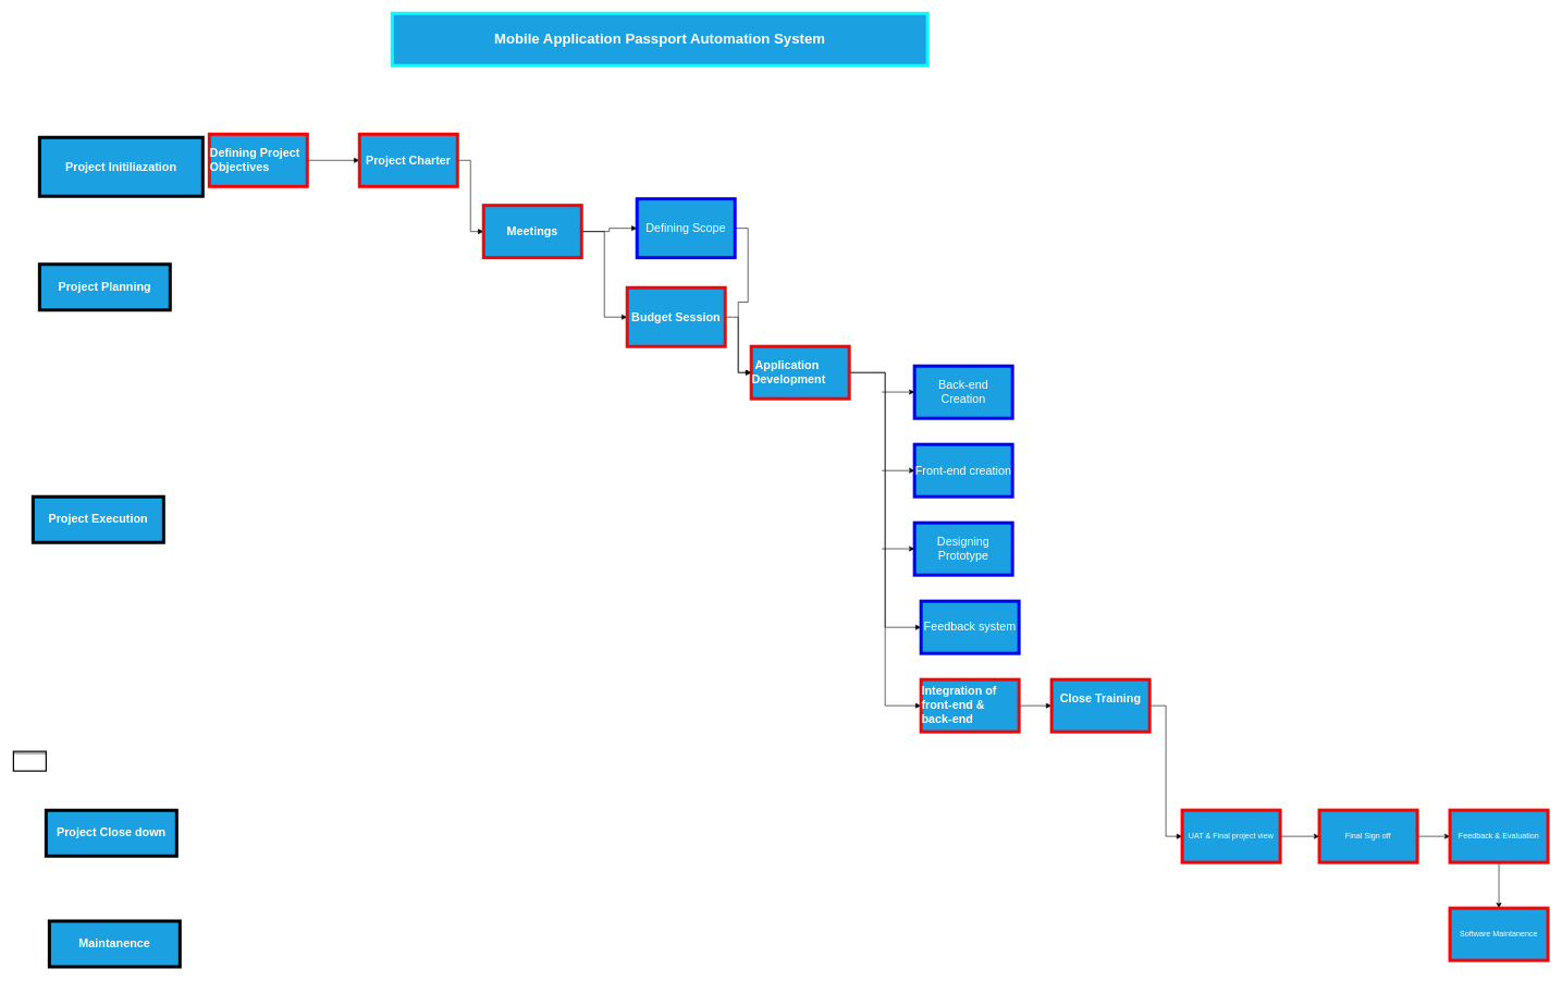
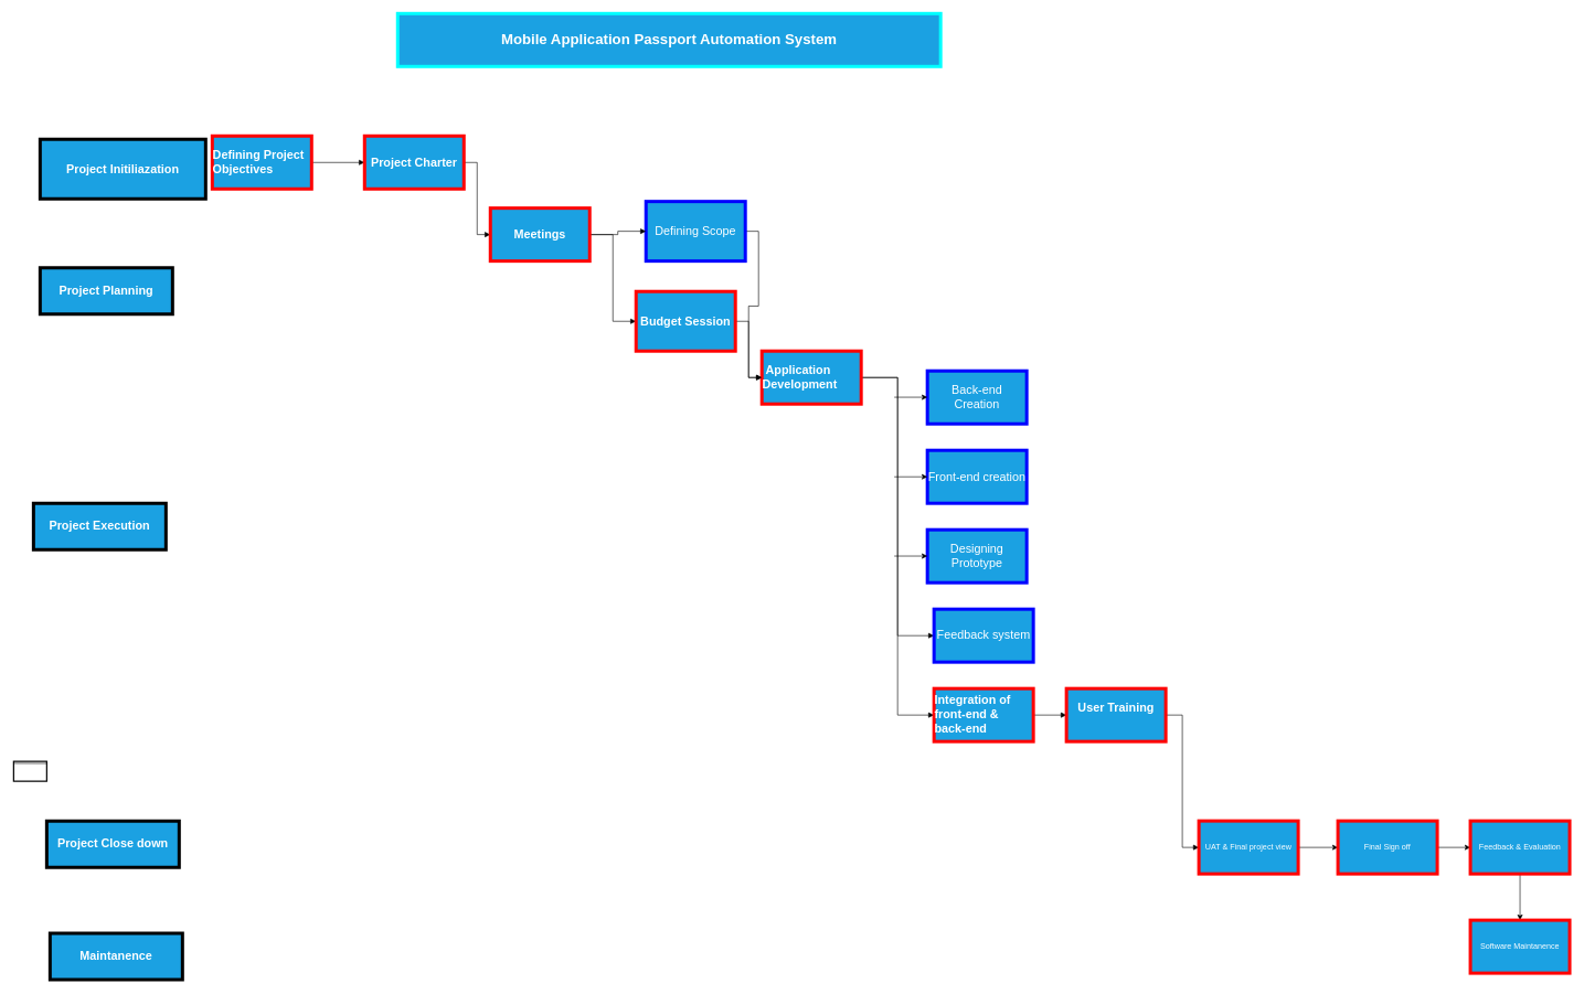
  <mxCell id="0" />
  <mxCell id="1" parent="0" />
  <mxCell id="2" style="edgeStyle=orthogonalEdgeStyle;rounded=0;orthogonalLoop=1;jettySize=auto;html=1;exitX=1;exitY=0.5;exitDx=0;exitDy=0;endArrow=block;endFill=1;" parent="1" source="3" target="5" edge="1"><mxGeometry relative="1" as="geometry" /></mxCell>
  <mxCell id="3" value="&lt;div style=&quot;text-align: left&quot;&gt;&lt;font face=&quot;calibri, sans-serif&quot;&gt;&lt;span style=&quot;font-size: 18px;&quot;&gt;&lt;b&gt;Defining Project Objectives&lt;/b&gt;&lt;/span&gt;&lt;/font&gt;&lt;/div&gt;" style="rounded=1;whiteSpace=wrap;html=1;arcSize=0;fillColor=#1ba1e2;fontColor=#ffffff;strokeWidth=5;strokeColor=#FF0000;" parent="1" vertex="1"><mxGeometry x="320" y="205" width="150" height="80" as="geometry" /></mxCell>
  <mxCell id="4" style="edgeStyle=orthogonalEdgeStyle;rounded=0;orthogonalLoop=1;jettySize=auto;html=1;exitX=1;exitY=0.5;exitDx=0;exitDy=0;endArrow=block;endFill=1;entryX=0;entryY=0.5;entryDx=0;entryDy=0;" parent="1" source="5" target="19" edge="1"><mxGeometry relative="1" as="geometry" /></mxCell>
  <mxCell id="5" value="&lt;div style=&quot;text-align: left&quot;&gt;&lt;/div&gt;&lt;div style=&quot;text-align: left;&quot;&gt;&lt;span style=&quot;background-color: initial; font-size: 18px;&quot;&gt;&lt;font face=&quot;calibri, sans-serif&quot;&gt;&lt;b&gt;Project Charter&lt;/b&gt;&lt;/font&gt;&lt;/span&gt;&lt;/div&gt;" style="rounded=1;whiteSpace=wrap;html=1;arcSize=0;fillColor=#1ba1e2;fontColor=#ffffff;strokeWidth=5;strokeColor=#FF0000;" parent="1" vertex="1"><mxGeometry x="550" y="205" width="150" height="80" as="geometry" /></mxCell>
  <mxCell id="6" style="edgeStyle=orthogonalEdgeStyle;rounded=0;orthogonalLoop=1;jettySize=auto;html=1;exitX=1;exitY=0.5;exitDx=0;exitDy=0;entryX=0;entryY=0.5;entryDx=0;entryDy=0;endArrow=block;endFill=1;" parent="1" source="7" target="10" edge="1"><mxGeometry relative="1" as="geometry" /></mxCell>
  <mxCell id="7" value="&lt;div&gt;&lt;/div&gt;&lt;font face=&quot;calibri, sans-serif&quot; style=&quot;font-size: 18px&quot;&gt;Defining Scope&lt;br&gt;&lt;/font&gt;" style="rounded=1;whiteSpace=wrap;html=1;arcSize=0;fillColor=#1ba1e2;fontColor=#ffffff;align=center;strokeWidth=5;strokeColor=#0000FF;" parent="1" vertex="1"><mxGeometry x="975" y="304" width="150" height="90" as="geometry" /></mxCell>
  <mxCell id="8" style="edgeStyle=orthogonalEdgeStyle;rounded=0;orthogonalLoop=1;jettySize=auto;html=1;exitX=1;exitY=0.5;exitDx=0;exitDy=0;entryX=0;entryY=0.5;entryDx=0;entryDy=0;endArrow=block;endFill=1;" parent="1" source="10" target="11" edge="1"><mxGeometry relative="1" as="geometry" /></mxCell>
  <mxCell id="9" style="edgeStyle=orthogonalEdgeStyle;rounded=0;orthogonalLoop=1;jettySize=auto;html=1;exitX=1;exitY=0.5;exitDx=0;exitDy=0;entryX=0;entryY=0.5;entryDx=0;entryDy=0;endArrow=block;endFill=1;" parent="1" source="10" target="13" edge="1"><mxGeometry relative="1" as="geometry" /></mxCell>
  <mxCell id="10" value="&lt;div style=&quot;text-align: left&quot;&gt;&lt;font face=&quot;calibri, sans-serif&quot;&gt;&lt;span style=&quot;font-size: 18px&quot;&gt;&lt;b&gt;&amp;nbsp;Application Development&lt;/b&gt;&lt;/span&gt;&lt;/font&gt;&lt;/div&gt;" style="rounded=1;whiteSpace=wrap;html=1;arcSize=0;fillColor=#1ba1e2;fontColor=#ffffff;strokeWidth=5;strokeColor=#FF0000;" parent="1" vertex="1"><mxGeometry x="1150" y="530" width="150" height="80" as="geometry" /></mxCell>
  <mxCell id="11" value="&lt;div&gt;&lt;/div&gt;&lt;font face=&quot;calibri, sans-serif&quot; style=&quot;font-size: 18px&quot;&gt;Feedback system&lt;br&gt;&lt;/font&gt;" style="rounded=1;whiteSpace=wrap;html=1;arcSize=0;fillColor=#1ba1e2;fontColor=#ffffff;align=center;strokeWidth=5;strokeColor=#0000FF;" parent="1" vertex="1"><mxGeometry x="1410" y="920" width="150" height="80" as="geometry" /></mxCell>
  <mxCell id="12" style="edgeStyle=orthogonalEdgeStyle;rounded=0;orthogonalLoop=1;jettySize=auto;html=1;exitX=1;exitY=0.5;exitDx=0;exitDy=0;entryX=0;entryY=0.5;entryDx=0;entryDy=0;endArrow=block;endFill=1;" parent="1" source="13" target="25" edge="1"><mxGeometry relative="1" as="geometry" /></mxCell>
  <mxCell id="13" value="&lt;div style=&quot;text-align: left&quot;&gt;&lt;font face=&quot;calibri, sans-serif&quot;&gt;&lt;span style=&quot;font-size: 18px;&quot;&gt;&lt;b&gt;Integration of front-end &amp;amp; back-end&lt;/b&gt;&lt;/span&gt;&lt;/font&gt;&lt;/div&gt;" style="rounded=1;whiteSpace=wrap;html=1;arcSize=0;fillColor=#1ba1e2;fontColor=#ffffff;strokeWidth=5;strokeColor=#FF0000;" parent="1" vertex="1"><mxGeometry x="1410" y="1040" width="150" height="80" as="geometry" /></mxCell>
  <mxCell id="14" value="&lt;div style=&quot;text-align: left&quot;&gt;&lt;font face=&quot;calibri, sans-serif&quot;&gt;&lt;span style=&quot;font-size: 18px;&quot;&gt;&lt;b&gt;Maintanence&lt;/b&gt;&lt;/span&gt;&lt;/font&gt;&lt;/div&gt;" style="shape=parallelogram;html=1;strokeWidth=5;perimeter=parallelogramPerimeter;whiteSpace=wrap;rounded=1;arcSize=0;size=0;fillColor=#1ba1e2;fontColor=#ffffff;" parent="1" vertex="1"><mxGeometry x="75" y="1410" width="200" height="70" as="geometry" /></mxCell>
  <mxCell id="15" value="&lt;div style=&quot;text-align: left&quot;&gt;&lt;font face=&quot;calibri, sans-serif&quot;&gt;&lt;span style=&quot;font-size: 18px;&quot;&gt;&lt;b&gt;Project Initiliazation&lt;/b&gt;&lt;/span&gt;&lt;/font&gt;&lt;/div&gt;" style="shape=parallelogram;html=1;strokeWidth=5;perimeter=parallelogramPerimeter;whiteSpace=wrap;rounded=1;arcSize=0;size=0;fillColor=#1ba1e2;fontColor=#ffffff;" parent="1" vertex="1"><mxGeometry x="60" y="210" width="250" height="90" as="geometry" /></mxCell>
  <mxCell id="16" value="&lt;div style=&quot;text-align: left&quot;&gt;&lt;div&gt;&lt;font face=&quot;calibri, sans-serif&quot;&gt;&lt;span style=&quot;font-size: 18px;&quot;&gt;&lt;b&gt;Project Planning&lt;/b&gt;&lt;/span&gt;&lt;/font&gt;&lt;/div&gt;&lt;/div&gt;" style="shape=parallelogram;html=1;strokeWidth=5;perimeter=parallelogramPerimeter;whiteSpace=wrap;rounded=1;arcSize=0;size=0;fillColor=#1ba1e2;fontColor=#ffffff;" parent="1" vertex="1"><mxGeometry x="60" y="404" width="200" height="70" as="geometry" /></mxCell>
  <mxCell id="17" style="edgeStyle=orthogonalEdgeStyle;rounded=0;orthogonalLoop=1;jettySize=auto;html=1;exitX=1;exitY=0.5;exitDx=0;exitDy=0;entryX=0;entryY=0.5;entryDx=0;entryDy=0;endArrow=block;endFill=1;" parent="1" source="19" target="7" edge="1"><mxGeometry relative="1" as="geometry" /></mxCell>
  <mxCell id="18" style="edgeStyle=orthogonalEdgeStyle;rounded=0;orthogonalLoop=1;jettySize=auto;html=1;exitX=1;exitY=0.5;exitDx=0;exitDy=0;entryX=0;entryY=0.5;entryDx=0;entryDy=0;endArrow=block;endFill=1;" parent="1" source="19" target="21" edge="1"><mxGeometry relative="1" as="geometry" /></mxCell>
  <mxCell id="19" value="&lt;div style=&quot;text-align: left&quot;&gt;&lt;font face=&quot;calibri, sans-serif&quot;&gt;&lt;span style=&quot;font-size: 18px;&quot;&gt;&lt;b&gt;Meetings&lt;/b&gt;&lt;/span&gt;&lt;/font&gt;&lt;/div&gt;" style="rounded=1;whiteSpace=wrap;html=1;arcSize=0;fillColor=#1ba1e2;fontColor=#ffffff;strokeWidth=5;strokeColor=#FF0000;" parent="1" vertex="1"><mxGeometry x="740" y="314" width="150" height="80" as="geometry" /></mxCell>
  <mxCell id="20" style="edgeStyle=orthogonalEdgeStyle;rounded=0;orthogonalLoop=1;jettySize=auto;html=1;exitX=1;exitY=0.5;exitDx=0;exitDy=0;entryX=0;entryY=0.5;entryDx=0;entryDy=0;endArrow=block;endFill=1;" parent="1" source="21" target="10" edge="1"><mxGeometry relative="1" as="geometry" /></mxCell>
  <mxCell id="21" value="&lt;div&gt;&lt;/div&gt;&lt;font face=&quot;calibri, sans-serif&quot; style=&quot;font-size: 18px&quot;&gt;&lt;b&gt;Budget Session&lt;/b&gt;&lt;br&gt;&lt;/font&gt;" style="rounded=1;whiteSpace=wrap;html=1;arcSize=0;fillColor=#1ba1e2;fontColor=#ffffff;align=center;strokeWidth=5;strokeColor=#FF0000;" parent="1" vertex="1"><mxGeometry x="960" y="440" width="150" height="90" as="geometry" /></mxCell>
  <mxCell id="22" value="&lt;div style=&quot;text-align: left&quot;&gt;&lt;div&gt;&lt;font face=&quot;calibri, sans-serif&quot;&gt;&lt;span style=&quot;font-size: 18px;&quot;&gt;&lt;b&gt;Project Execution&lt;/b&gt;&lt;/span&gt;&lt;/font&gt;&lt;/div&gt;&lt;/div&gt;" style="shape=parallelogram;html=1;strokeWidth=5;perimeter=parallelogramPerimeter;whiteSpace=wrap;rounded=1;arcSize=0;size=0;fillColor=#1ba1e2;fontColor=#ffffff;" parent="1" vertex="1"><mxGeometry x="50" y="760" width="200" height="70" as="geometry" /></mxCell>
  <mxCell id="23" value="&lt;div style=&quot;text-align: left&quot;&gt;&lt;font face=&quot;calibri, sans-serif&quot;&gt;&lt;span style=&quot;font-size: 18px;&quot;&gt;&lt;b&gt;Project Close down&lt;/b&gt;&lt;/span&gt;&lt;/font&gt;&lt;/div&gt;" style="shape=parallelogram;html=1;strokeWidth=5;perimeter=parallelogramPerimeter;whiteSpace=wrap;rounded=1;arcSize=0;size=0;fillColor=#1ba1e2;fontColor=#ffffff;" parent="1" vertex="1"><mxGeometry x="70" y="1240" width="200" height="70" as="geometry" /></mxCell>
  <mxCell id="24" style="edgeStyle=orthogonalEdgeStyle;rounded=0;orthogonalLoop=1;jettySize=auto;html=1;exitX=1;exitY=0.5;exitDx=0;exitDy=0;entryX=0;entryY=0.5;entryDx=0;entryDy=0;endArrow=block;endFill=1;" parent="1" source="25" target="27" edge="1"><mxGeometry relative="1" as="geometry" /></mxCell>
- <mxCell id="25" value="&lt;div&gt;&lt;font face=&quot;calibri, sans-serif&quot;&gt;&lt;span style=&quot;font-size: 18px;&quot;&gt;&lt;b&gt;Close Training&lt;/b&gt;&lt;/span&gt;&lt;/font&gt;&lt;/div&gt;&lt;font face=&quot;calibri, sans-serif&quot; style=&quot;font-size: 18px&quot;&gt;&lt;br&gt;&lt;/font&gt;" style="rounded=1;whiteSpace=wrap;html=1;arcSize=0;fillColor=#1ba1e2;fontColor=#ffffff;align=center;strokeWidth=5;strokeColor=#FF0000;" parent="1" vertex="1"><mxGeometry x="1610" y="1040" width="150" height="80" as="geometry" /></mxCell>
+ <mxCell id="25" value="&lt;div&gt;&lt;font face=&quot;calibri, sans-serif&quot;&gt;&lt;span style=&quot;font-size: 18px;&quot;&gt;&lt;b&gt;User Training&lt;/b&gt;&lt;/span&gt;&lt;/font&gt;&lt;/div&gt;&lt;font face=&quot;calibri, sans-serif&quot; style=&quot;font-size: 18px&quot;&gt;&lt;br&gt;&lt;/font&gt;" style="rounded=1;whiteSpace=wrap;html=1;arcSize=0;fillColor=#1ba1e2;fontColor=#ffffff;align=center;strokeWidth=5;strokeColor=#FF0000;" parent="1" vertex="1"><mxGeometry x="1610" y="1040" width="150" height="80" as="geometry" /></mxCell>
  <mxCell id="26" style="edgeStyle=orthogonalEdgeStyle;rounded=0;orthogonalLoop=1;jettySize=auto;html=1;entryX=0;entryY=0.5;entryDx=0;entryDy=0;" edge="1" parent="1" source="27" target="35"><mxGeometry relative="1" as="geometry" /></mxCell>
  <mxCell id="27" value="UAT &amp;amp; Final project view" style="rounded=1;whiteSpace=wrap;html=1;arcSize=0;fillColor=#1ba1e2;fontColor=#ffffff;align=center;strokeWidth=5;strokeColor=#FF0000;" parent="1" vertex="1"><mxGeometry x="1810" y="1240" width="150" height="80" as="geometry" /></mxCell>
  <mxCell id="28" value="" style="rounded=0;whiteSpace=wrap;html=1;strokeWidth=2;fillColor=none;" parent="1" vertex="1"><mxGeometry x="20" y="1150" width="50" height="30" as="geometry" /></mxCell>
  <mxCell id="29" value="" style="endArrow=none;html=1;exitX=0.002;exitY=0.099;exitDx=0;exitDy=0;exitPerimeter=0;entryX=1;entryY=0.103;entryDx=0;entryDy=0;entryPerimeter=0;" parent="1" source="28" target="28" edge="1"><mxGeometry width="50" height="50" relative="1" as="geometry"><mxPoint x="150" y="90" as="sourcePoint" /><mxPoint x="200" y="40" as="targetPoint" /></mxGeometry></mxCell>
  <mxCell id="30" value="&lt;p class=&quot;MsoNormal&quot; align=&quot;center&quot; style=&quot;font-size: 22px&quot;&gt;&lt;b&gt;&lt;span style=&quot;font-family: &amp;#34;calibri&amp;#34; , sans-serif&quot;&gt;Mobile Application Passport Automation Syste&lt;/span&gt;&lt;/b&gt;&lt;b&gt;&lt;span style=&quot;font-family: &amp;#34;calibri&amp;#34; , sans-serif&quot;&gt;m&lt;/span&gt;&lt;/b&gt;&lt;span style=&quot;font-family: &amp;#34;calibri&amp;#34; , sans-serif&quot;&gt;&lt;/span&gt;&lt;/p&gt;" style="rounded=1;whiteSpace=wrap;html=1;arcSize=0;fillColor=#1ba1e2;fontColor=#ffffff;strokeColor=#00FFFF;strokeWidth=5;" parent="1" vertex="1"><mxGeometry y="20" width="820" height="80" as="geometry" x="600" /></mxCell>
  <mxCell id="31" value="&lt;div&gt;&lt;/div&gt;&lt;font face=&quot;calibri, sans-serif&quot; style=&quot;font-size: 18px&quot;&gt;Designing Prototype&lt;br&gt;&lt;/font&gt;" style="rounded=1;whiteSpace=wrap;html=1;arcSize=0;fillColor=#1ba1e2;fontColor=#ffffff;align=center;strokeWidth=5;strokeColor=#0000FF;" vertex="1" parent="1"><mxGeometry x="1400" y="800" width="150" height="80" as="geometry" /></mxCell>
  <mxCell id="32" value="&lt;div&gt;&lt;/div&gt;&lt;font face=&quot;calibri, sans-serif&quot; style=&quot;font-size: 18px&quot;&gt;Back-end Creation&lt;br&gt;&lt;/font&gt;" style="rounded=1;whiteSpace=wrap;html=1;arcSize=0;fillColor=#1ba1e2;fontColor=#ffffff;align=center;strokeWidth=5;strokeColor=#0000FF;" vertex="1" parent="1"><mxGeometry x="1400" y="560" width="150" height="80" as="geometry" /></mxCell>
  <mxCell id="33" value="&lt;div&gt;&lt;/div&gt;&lt;font face=&quot;calibri, sans-serif&quot; style=&quot;font-size: 18px&quot;&gt;Front-end creation&lt;br&gt;&lt;/font&gt;" style="rounded=1;whiteSpace=wrap;html=1;arcSize=0;fillColor=#1ba1e2;fontColor=#ffffff;align=center;strokeWidth=5;strokeColor=#0000FF;" vertex="1" parent="1"><mxGeometry x="1400" y="680" width="150" height="80" as="geometry" /></mxCell>
  <mxCell id="34" style="edgeStyle=orthogonalEdgeStyle;rounded=0;orthogonalLoop=1;jettySize=auto;html=1;entryX=0;entryY=0.5;entryDx=0;entryDy=0;" edge="1" parent="1" source="35" target="37"><mxGeometry relative="1" as="geometry" /></mxCell>
  <mxCell id="35" value="Final Sign off" style="rounded=1;whiteSpace=wrap;html=1;arcSize=0;fillColor=#1ba1e2;fontColor=#ffffff;align=center;strokeWidth=5;strokeColor=#FF0000;" vertex="1" parent="1"><mxGeometry x="2020" y="1240" width="150" height="80" as="geometry" /></mxCell>
  <mxCell id="36" style="edgeStyle=orthogonalEdgeStyle;rounded=0;orthogonalLoop=1;jettySize=auto;html=1;" edge="1" parent="1" source="37" target="38"><mxGeometry relative="1" as="geometry" /></mxCell>
  <mxCell id="37" value="Feedback &amp;amp; Evaluation" style="rounded=1;whiteSpace=wrap;html=1;arcSize=0;fillColor=#1ba1e2;fontColor=#ffffff;align=center;strokeWidth=5;strokeColor=#FF0000;" vertex="1" parent="1"><mxGeometry x="2220" y="1240" width="150" height="80" as="geometry" /></mxCell>
  <mxCell id="38" value="Software Maintanence" style="rounded=1;whiteSpace=wrap;html=1;arcSize=0;fillColor=#1ba1e2;fontColor=#ffffff;align=center;strokeWidth=5;strokeColor=#FF0000;" vertex="1" parent="1"><mxGeometry x="2220" y="1390" width="150" height="80" as="geometry" /></mxCell>
  <mxCell id="39" value="" style="endArrow=classic;html=1;rounded=0;" edge="1" parent="1"><mxGeometry width="50" height="50" relative="1" as="geometry"><mxPoint x="1350" y="720" as="sourcePoint" /><mxPoint x="1400" y="720" as="targetPoint" /></mxGeometry></mxCell>
  <mxCell id="40" value="" style="endArrow=classic;html=1;rounded=0;" edge="1" parent="1"><mxGeometry width="50" height="50" relative="1" as="geometry"><mxPoint x="1350" y="599.76" as="sourcePoint" /><mxPoint x="1400" y="599.76" as="targetPoint" /></mxGeometry></mxCell>
  <mxCell id="41" value="" style="endArrow=classic;html=1;rounded=0;" edge="1" parent="1"><mxGeometry width="50" height="50" relative="1" as="geometry"><mxPoint x="1350" y="839.76" as="sourcePoint" /><mxPoint x="1400" y="839.76" as="targetPoint" /></mxGeometry></mxCell>
